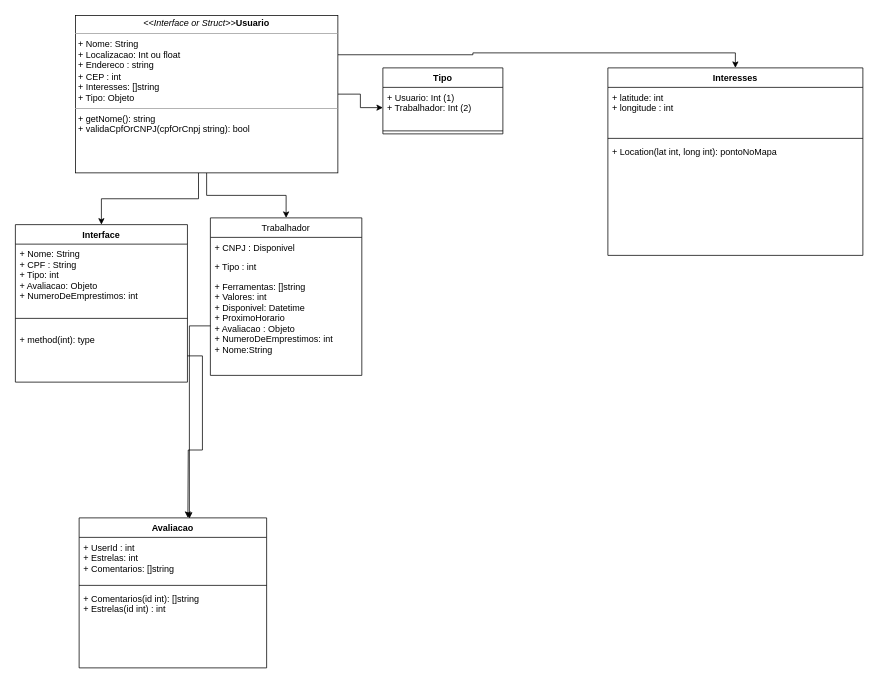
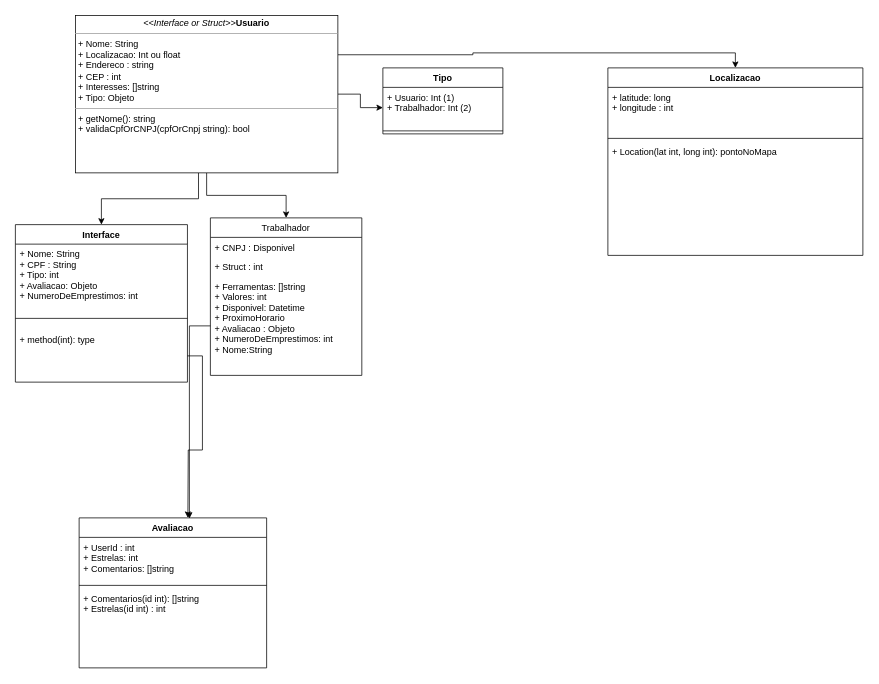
  <mxCell id="0" />
  <mxCell id="1" parent="0" />
  <mxCell id="2" value="Interface" style="swimlane;fontStyle=1;align=center;verticalAlign=top;childLayout=stackLayout;horizontal=1;startSize=26;horizontalStack=0;resizeParent=1;resizeParentMax=0;resizeLast=0;collapsible=1;marginBottom=0;" vertex="1" parent="1"><mxGeometry x="20" y="299" width="229.42" height="210" as="geometry" /></mxCell>
  <mxCell id="3" value="+ Nome: String&#10;+ CPF : String&#10;+ Tipo: int &#10;+ Avaliacao: Objeto&#10;+ NumeroDeEmprestimos: int" style="text;strokeColor=none;fillColor=none;align=left;verticalAlign=top;spacingLeft=4;spacingRight=4;overflow=hidden;rotatable=0;points=[[0,0.5],[1,0.5]];portConstraint=eastwest;" vertex="1" parent="2"><mxGeometry y="26" width="229.42" height="84" as="geometry" /></mxCell>
  <mxCell id="4" value="" style="line;strokeWidth=1;fillColor=none;align=left;verticalAlign=middle;spacingTop=-1;spacingLeft=3;spacingRight=3;rotatable=0;labelPosition=right;points=[];portConstraint=eastwest;" vertex="1" parent="2"><mxGeometry y="110" width="229.42" height="30" as="geometry" /></mxCell>
  <mxCell id="5" value="+ method(int): type" style="text;strokeColor=none;fillColor=none;align=left;verticalAlign=top;spacingLeft=4;spacingRight=4;overflow=hidden;rotatable=0;points=[[0,0.5],[1,0.5]];portConstraint=eastwest;" vertex="1" parent="2"><mxGeometry y="140" width="229.42" height="70" as="geometry" /></mxCell>
  <mxCell id="6" value="Trabalhador" style="swimlane;fontStyle=0;childLayout=stackLayout;horizontal=1;startSize=26;fillColor=none;horizontalStack=0;resizeParent=1;resizeParentMax=0;resizeLast=0;collapsible=1;marginBottom=0;" vertex="1" parent="1"><mxGeometry x="280" y="290" width="201.92" height="210" as="geometry" /></mxCell>
  <mxCell id="7" value="+ CNPJ : Disponivel&#10;" style="text;strokeColor=none;fillColor=none;align=left;verticalAlign=top;spacingLeft=4;spacingRight=4;overflow=hidden;rotatable=0;points=[[0,0.5],[1,0.5]];portConstraint=eastwest;" vertex="1" parent="6"><mxGeometry y="26" width="201.92" height="26" as="geometry" /></mxCell>
- <mxCell id="8" value="+ Tipo : int" style="text;strokeColor=none;fillColor=none;align=left;verticalAlign=top;spacingLeft=4;spacingRight=4;overflow=hidden;rotatable=0;points=[[0,0.5],[1,0.5]];portConstraint=eastwest;" vertex="1" parent="6"><mxGeometry y="52" width="201.92" height="26" as="geometry" /></mxCell>
+ <mxCell id="8" value="+ Struct : int" style="text;strokeColor=none;fillColor=none;align=left;verticalAlign=top;spacingLeft=4;spacingRight=4;overflow=hidden;rotatable=0;points=[[0,0.5],[1,0.5]];portConstraint=eastwest;" vertex="1" parent="6"><mxGeometry y="52" width="201.92" height="26" as="geometry" /></mxCell>
  <mxCell id="9" value="+ Ferramentas: []string&#10;+ Valores: int &#10;+ Disponivel: Datetime&#10;+ ProximoHorario&#10;+ Avaliacao : Objeto&#10;+ NumeroDeEmprestimos: int&#10;+ Nome:String&#10;&#10;&#10;&#10;" style="text;strokeColor=none;fillColor=none;align=left;verticalAlign=top;spacingLeft=4;spacingRight=4;overflow=hidden;rotatable=0;points=[[0,0.5],[1,0.5]];portConstraint=eastwest;" vertex="1" parent="6"><mxGeometry y="78" width="201.92" height="132" as="geometry" /></mxCell>
  <mxCell id="10" style="edgeStyle=orthogonalEdgeStyle;rounded=0;orthogonalLoop=1;jettySize=auto;html=1;exitX=0.469;exitY=1;exitDx=0;exitDy=0;exitPerimeter=0;" edge="1" parent="1" source="14" target="2"><mxGeometry relative="1" as="geometry"><mxPoint x="360" y="270" as="sourcePoint" /></mxGeometry></mxCell>
  <mxCell id="11" style="edgeStyle=orthogonalEdgeStyle;rounded=0;orthogonalLoop=1;jettySize=auto;html=1;entryX=0.5;entryY=0;entryDx=0;entryDy=0;" edge="1" parent="1" source="14" target="6"><mxGeometry relative="1" as="geometry" /></mxCell>
  <mxCell id="12" style="edgeStyle=orthogonalEdgeStyle;rounded=0;orthogonalLoop=1;jettySize=auto;html=1;entryX=0;entryY=0.5;entryDx=0;entryDy=0;" edge="1" parent="1" source="14" target="16"><mxGeometry relative="1" as="geometry" /></mxCell>
  <mxCell id="13" style="edgeStyle=orthogonalEdgeStyle;rounded=0;orthogonalLoop=1;jettySize=auto;html=1;exitX=1;exitY=0.25;exitDx=0;exitDy=0;entryX=0.5;entryY=0;entryDx=0;entryDy=0;" edge="1" parent="1" source="14" target="18"><mxGeometry relative="1" as="geometry" /></mxCell>
  <mxCell id="14" value="&lt;p style=&quot;margin:0px;margin-top:4px;text-align:center;&quot;&gt;&lt;i&gt;&amp;lt;&amp;lt;Interface or Struct&amp;gt;&amp;gt;&lt;/i&gt;&lt;b&gt;Usuario&lt;/b&gt;&lt;br&gt;&lt;b&gt;&lt;/b&gt;&lt;/p&gt;&lt;hr size=&quot;1&quot;&gt;&lt;p style=&quot;margin:0px;margin-left:4px;&quot;&gt;+ Nome: String&lt;/p&gt;&lt;p style=&quot;margin:0px;margin-left:4px;&quot;&gt;+ Localizacao: Int ou float&lt;/p&gt;&lt;p style=&quot;margin:0px;margin-left:4px;&quot;&gt;+ Endereco : string&lt;/p&gt;&lt;p style=&quot;margin:0px;margin-left:4px;&quot;&gt;+ CEP : int&lt;br&gt;&lt;/p&gt;&lt;p style=&quot;margin:0px;margin-left:4px;&quot;&gt;+ Interesses: []string&lt;/p&gt;&lt;p style=&quot;margin:0px;margin-left:4px;&quot;&gt;+ Tipo: Objeto&lt;br&gt;&lt;/p&gt;&lt;hr size=&quot;1&quot;&gt;&lt;p style=&quot;margin:0px;margin-left:4px;&quot;&gt;+ getNome(): string&lt;/p&gt;&lt;p style=&quot;margin:0px;margin-left:4px;&quot;&gt;+ validaCpfOrCNPJ(cpfOrCnpj string): bool&lt;/p&gt;&lt;div&gt;&lt;br&gt;&lt;/div&gt;" style="verticalAlign=top;align=left;overflow=fill;fontSize=12;fontFamily=Helvetica;html=1;" vertex="1" parent="1"><mxGeometry x="100" y="20" width="350" height="210" as="geometry" /></mxCell>
  <mxCell id="15" value="Tipo&#10;" style="swimlane;fontStyle=1;align=center;verticalAlign=top;childLayout=stackLayout;horizontal=1;startSize=26;horizontalStack=0;resizeParent=1;resizeParentMax=0;resizeLast=0;collapsible=1;marginBottom=0;" vertex="1" parent="1"><mxGeometry x="510" y="90" width="160" height="88" as="geometry" /></mxCell>
  <mxCell id="16" value="+ Usuario: Int (1)&#10;+ Trabalhador: Int (2)&#10;&#10;&#10;" style="text;strokeColor=none;fillColor=none;align=left;verticalAlign=top;spacingLeft=4;spacingRight=4;overflow=hidden;rotatable=0;points=[[0,0.5],[1,0.5]];portConstraint=eastwest;" vertex="1" parent="15"><mxGeometry y="26" width="160" height="54" as="geometry" /></mxCell>
  <mxCell id="17" value="" style="line;strokeWidth=1;fillColor=none;align=left;verticalAlign=middle;spacingTop=-1;spacingLeft=3;spacingRight=3;rotatable=0;labelPosition=right;points=[];portConstraint=eastwest;" vertex="1" parent="15"><mxGeometry y="80" width="160" height="8" as="geometry" /></mxCell>
- <mxCell id="18" value="Interesses&#10;" style="swimlane;fontStyle=1;align=center;verticalAlign=top;childLayout=stackLayout;horizontal=1;startSize=26;horizontalStack=0;resizeParent=1;resizeParentMax=0;resizeLast=0;collapsible=1;marginBottom=0;" vertex="1" parent="1"><mxGeometry x="810" y="90" width="340" height="250" as="geometry" /></mxCell>
- <mxCell id="19" value="+ latitude: int&#10;+ longitude : int&#10;" style="text;strokeColor=none;fillColor=none;align=left;verticalAlign=top;spacingLeft=4;spacingRight=4;overflow=hidden;rotatable=0;points=[[0,0.5],[1,0.5]];portConstraint=eastwest;" vertex="1" parent="18"><mxGeometry y="26" width="340" height="64" as="geometry" /></mxCell>
+ <mxCell id="18" value="Localizacao&#10;" style="swimlane;fontStyle=1;align=center;verticalAlign=top;childLayout=stackLayout;horizontal=1;startSize=26;horizontalStack=0;resizeParent=1;resizeParentMax=0;resizeLast=0;collapsible=1;marginBottom=0;" vertex="1" parent="1"><mxGeometry x="810" y="90" width="340" height="250" as="geometry" /></mxCell>
+ <mxCell id="19" value="+ latitude: long&#10;+ longitude : int&#10;" style="text;strokeColor=none;fillColor=none;align=left;verticalAlign=top;spacingLeft=4;spacingRight=4;overflow=hidden;rotatable=0;points=[[0,0.5],[1,0.5]];portConstraint=eastwest;" vertex="1" parent="18"><mxGeometry y="26" width="340" height="64" as="geometry" /></mxCell>
  <mxCell id="20" value="" style="line;strokeWidth=1;fillColor=none;align=left;verticalAlign=middle;spacingTop=-1;spacingLeft=3;spacingRight=3;rotatable=0;labelPosition=right;points=[];portConstraint=eastwest;" vertex="1" parent="18"><mxGeometry y="90" width="340" height="8" as="geometry" /></mxCell>
  <mxCell id="21" value="+ Location(lat int, long int): pontoNoMapa&#10;" style="text;strokeColor=none;fillColor=none;align=left;verticalAlign=top;spacingLeft=4;spacingRight=4;overflow=hidden;rotatable=0;points=[[0,0.5],[1,0.5]];portConstraint=eastwest;" vertex="1" parent="18"><mxGeometry y="98" width="340" height="152" as="geometry" /></mxCell>
  <mxCell id="22" value="Avaliacao" style="swimlane;fontStyle=1;align=center;verticalAlign=top;childLayout=stackLayout;horizontal=1;startSize=26;horizontalStack=0;resizeParent=1;resizeParentMax=0;resizeLast=0;collapsible=1;marginBottom=0;" vertex="1" parent="1"><mxGeometry x="105" y="690" width="250" height="200" as="geometry" /></mxCell>
  <mxCell id="23" value="+ UserId : int&#10;+ Estrelas: int&#10;+ Comentarios: []string&#10;" style="text;strokeColor=none;fillColor=none;align=left;verticalAlign=top;spacingLeft=4;spacingRight=4;overflow=hidden;rotatable=0;points=[[0,0.5],[1,0.5]];portConstraint=eastwest;" vertex="1" parent="22"><mxGeometry y="26" width="250" height="60" as="geometry" /></mxCell>
  <mxCell id="24" value="" style="line;strokeWidth=1;fillColor=none;align=left;verticalAlign=middle;spacingTop=-1;spacingLeft=3;spacingRight=3;rotatable=0;labelPosition=right;points=[];portConstraint=eastwest;" vertex="1" parent="22"><mxGeometry y="86" width="250" height="8" as="geometry" /></mxCell>
  <mxCell id="25" value="+ Comentarios(id int): []string&#10;+ Estrelas(id int) : int&#10;" style="text;strokeColor=none;fillColor=none;align=left;verticalAlign=top;spacingLeft=4;spacingRight=4;overflow=hidden;rotatable=0;points=[[0,0.5],[1,0.5]];portConstraint=eastwest;" vertex="1" parent="22"><mxGeometry y="94" width="250" height="106" as="geometry" /></mxCell>
  <mxCell id="26" style="edgeStyle=orthogonalEdgeStyle;rounded=0;orthogonalLoop=1;jettySize=auto;html=1;entryX=0.588;entryY=0.005;entryDx=0;entryDy=0;entryPerimeter=0;" edge="1" parent="1" source="9" target="22"><mxGeometry relative="1" as="geometry" /></mxCell>
  <mxCell id="27" style="edgeStyle=orthogonalEdgeStyle;rounded=0;orthogonalLoop=1;jettySize=auto;html=1;" edge="1" parent="1" source="5"><mxGeometry relative="1" as="geometry"><mxPoint x="250" y="690" as="targetPoint" /></mxGeometry></mxCell>
